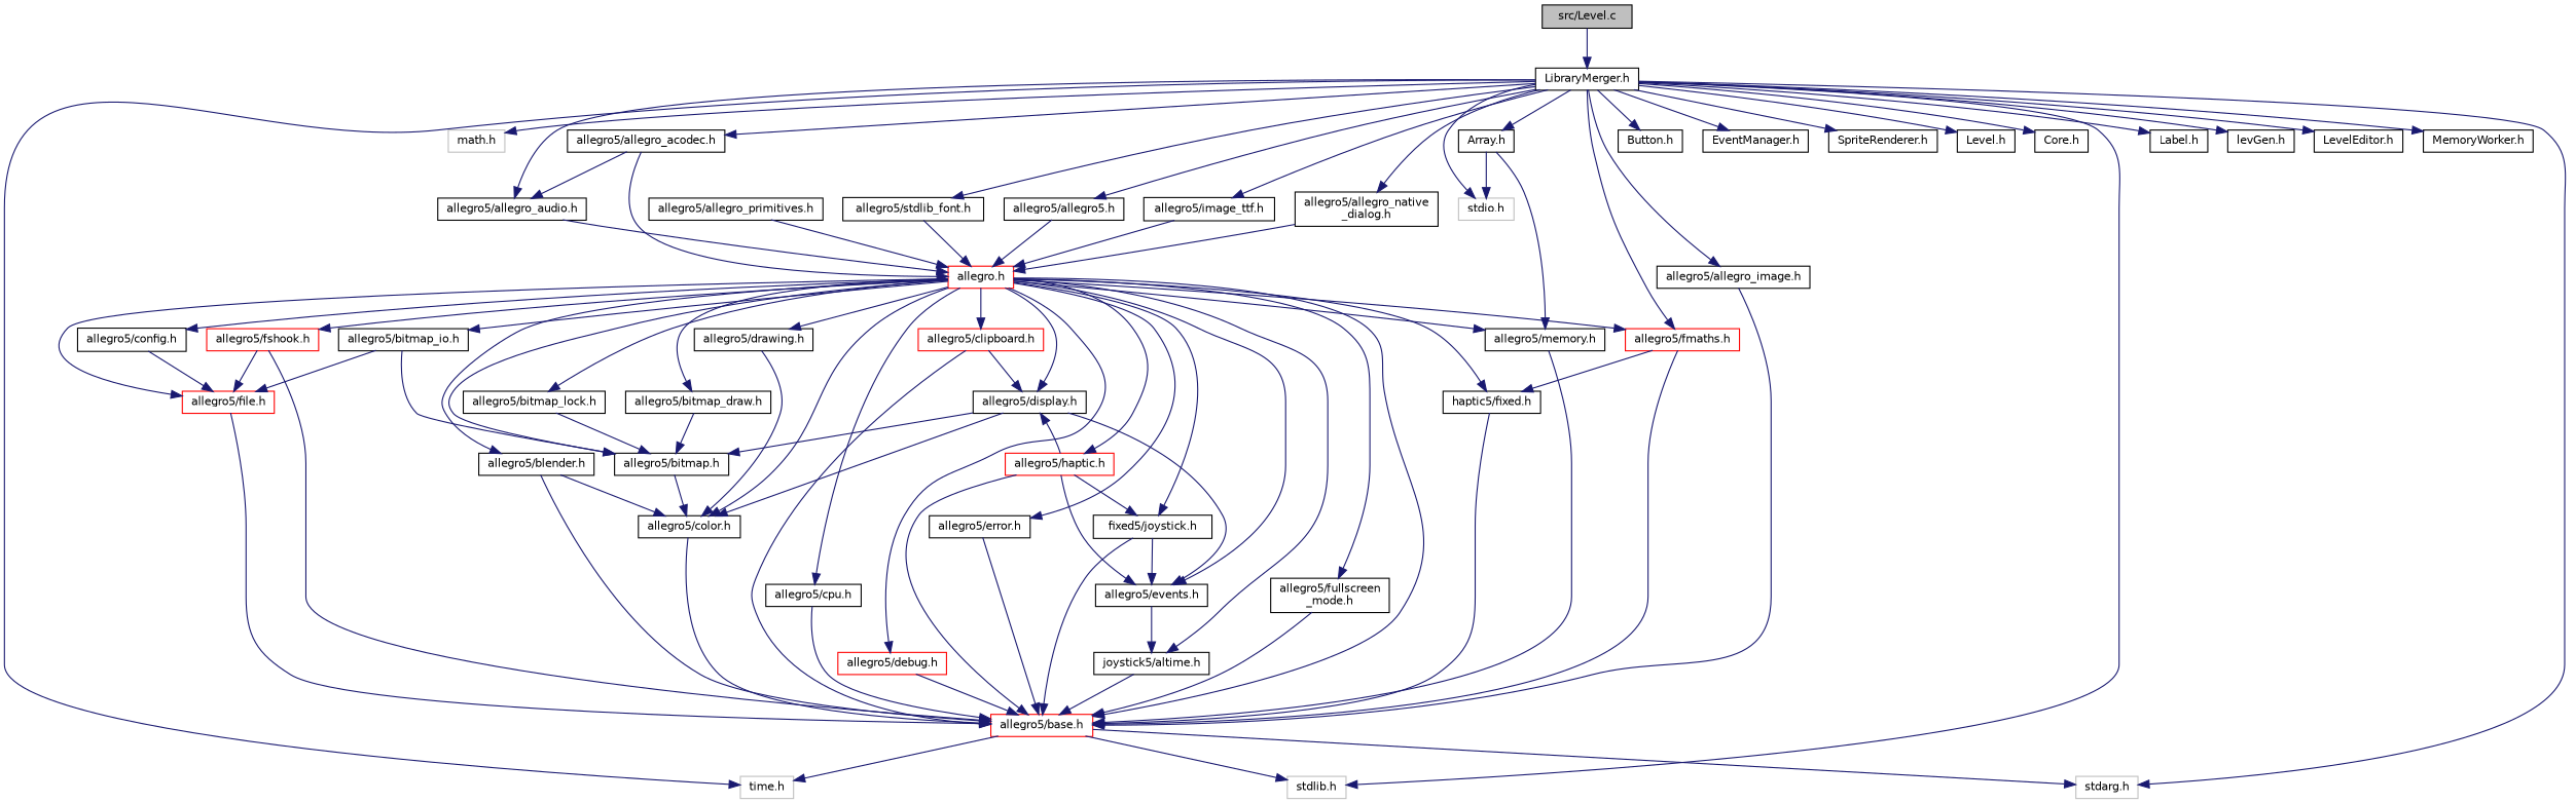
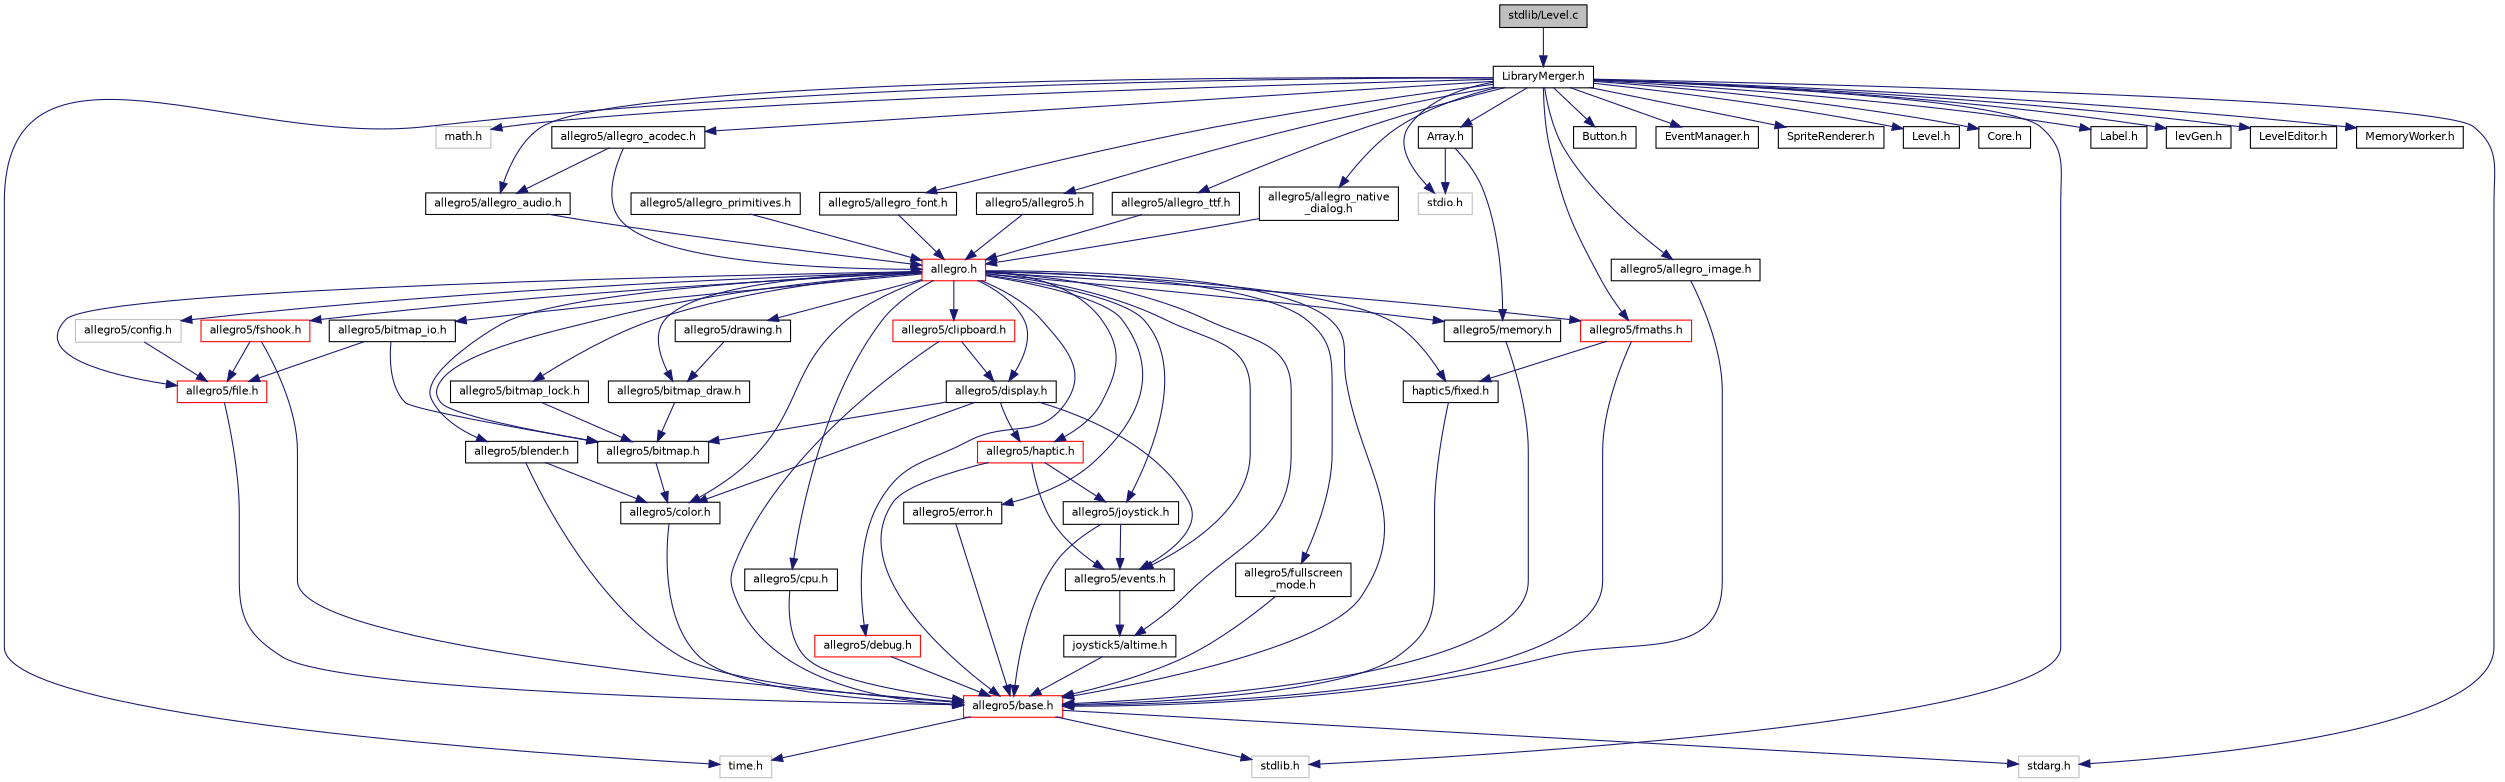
  digraph {
    node [color=black fillcolor=white fontname=Helvetica fontsize=10 shape=record style=filled]
    edge [color=midnightblue fontname=Helvetica fontsize=10 labelfontname=Helvetica labelfontsize=10 style=solid]
-   n1 [fillcolor=grey75 fontcolor=black height=0.2 label="src/Level.c" width=0.4]
+   n1 [fillcolor=grey75 fontcolor=black height=0.2 label="stdlib/Level.c" width=0.4]
    n2 [height=0.2 label="LibraryMerger.h" width=0.4]
    n3 [color=grey75 height=0.2 label="stdio.h" width=0.4]
    n4 [color=grey75 height=0.2 label="math.h" width=0.4]
    n5 [color=grey75 height=0.2 label="time.h" width=0.4]
    n6 [color=grey75 height=0.2 label="stdlib.h" width=0.4]
    n7 [color=grey75 height=0.2 label="stdarg.h" width=0.4]
    n8 [height=0.2 label="allegro5/allegro5.h" width=0.4]
-   n9 [height=0.2 label="allegro5/stdlib_font.h" width=0.4]
+   n9 [height=0.2 label="allegro5/allegro_font.h" width=0.4]
    n10 [height=0.2 label="allegro5/allegro_image.h" width=0.4]
-   n11 [height=0.2 label="allegro5/image_ttf.h" width=0.4]
+   n11 [height=0.2 label="allegro5/allegro_ttf.h" width=0.4]
    n12 [height=0.2 label="allegro5/allegro_native\l_dialog.h" width=0.4]
    n13 [height=0.2 label="allegro5/allegro_audio.h" width=0.4]
    n14 [height=0.2 label="allegro5/allegro_acodec.h" width=0.4]
    n15 [height=0.2 label="Button.h" width=0.4]
    n16 [height=0.2 label="EventManager.h" width=0.4]
    n17 [height=0.2 label="SpriteRenderer.h" width=0.4]
    n18 [height=0.2 label="Level.h" width=0.4]
    n19 [height=0.2 label="Core.h" width=0.4]
    n20 [height=0.2 label="Array.h" width=0.4]
    n21 [height=0.2 label="Label.h" width=0.4]
    n22 [height=0.2 label="levGen.h" width=0.4]
    n23 [height=0.2 label="LevelEditor.h" width=0.4]
    n24 [height=0.2 label="MemoryWorker.h" width=0.4]
    n25 [color=red height=0.2 label="allegro5/fmaths.h" width=0.4]
    n26 [color=red height=0.2 label="allegro.h" width=0.4]
    n27 [height=0.2 label="allegro5/allegro_primitives.h" width=0.4]
    n28 [color=red height=0.2 label="allegro5/base.h" width=0.4]
    n29 [height=0.2 label="allegro5/memory.h" width=0.4]
    n30 [height=0.2 label="joystick5/altime.h" width=0.4]
    n31 [height=0.2 label="allegro5/bitmap.h" width=0.4]
    n32 [height=0.2 label="allegro5/color.h" width=0.4]
    n33 [height=0.2 label="allegro5/bitmap_draw.h" width=0.4]
    n34 [height=0.2 label="allegro5/bitmap_io.h" width=0.4]
    n35 [color=red height=0.2 label="allegro5/file.h" width=0.4]
    n36 [height=0.2 label="allegro5/bitmap_lock.h" width=0.4]
    n37 [height=0.2 label="allegro5/blender.h" width=0.4]
    n38 [color=red height=0.2 label="allegro5/clipboard.h" width=0.4]
    n39 [height=0.2 label="allegro5/display.h" width=0.4]
    n40 [height=0.2 label="allegro5/events.h" width=0.4]
-   n41 [height=0.2 label="allegro5/config.h" width=0.4]
+   n41 [color=grey75 height=0.2 label="allegro5/config.h" width=0.4]
    n42 [height=0.2 label="allegro5/cpu.h" width=0.4]
    n43 [color=red height=0.2 label="allegro5/debug.h" width=0.4]
    n44 [height=0.2 label="allegro5/drawing.h" width=0.4]
    n45 [height=0.2 label="allegro5/error.h" width=0.4]
    n46 [height=0.2 label="haptic5/fixed.h" width=0.4]
    n47 [color=red height=0.2 label="allegro5/fshook.h" width=0.4]
    n48 [height=0.2 label="allegro5/fullscreen\l_mode.h" width=0.4]
    n49 [color=red height=0.2 label="allegro5/haptic.h" width=0.4]
-   n50 [height=0.2 label="fixed5/joystick.h" width=0.4]
+   n50 [height=0.2 label="allegro5/joystick.h" width=0.4]
    n1 -> n2
    n2 -> n3
    n2 -> n4
    n2 -> n5
    n2 -> n6
    n2 -> n7
    n2 -> n8
    n2 -> n9
    n2 -> n10
    n2 -> n11
    n2 -> n12
    n2 -> n13
    n2 -> n14
    n2 -> n15
    n2 -> n16
    n2 -> n17
    n2 -> n18
    n2 -> n19
    n2 -> n20
    n2 -> n21
    n2 -> n22
    n2 -> n23
    n2 -> n24
    n2 -> n25
    n8 -> n26
    n9 -> n26
    n10 -> n28
    n11 -> n26
    n12 -> n26
    n13 -> n26
    n14 -> n13
    n14 -> n26
    n20 -> n3
    n20 -> n29
    n25 -> n28
    n25 -> n46
    n26 -> n25
    n26 -> n28
    n26 -> n29
    n26 -> n30
    n26 -> n31
    n26 -> n32
    n26 -> n33
    n26 -> n34
    n26 -> n35
    n26 -> n36
    n26 -> n37
    n26 -> n38
    n26 -> n39
    n26 -> n40
    n26 -> n41
    n26 -> n42
    n26 -> n43
    n26 -> n44
    n26 -> n45
    n26 -> n46
    n26 -> n47
    n26 -> n48
    n26 -> n49
    n26 -> n50
    n27 -> n26
    n28 -> n5
    n28 -> n6
    n28 -> n7
    n29 -> n28
    n30 -> n28
    n31 -> n32
    n32 -> n28
    n33 -> n31
    n34 -> n31
    n34 -> n35
    n35 -> n28
    n36 -> n31
    n37 -> n28
    n37 -> n32
    n38 -> n28
    n38 -> n39
    n39 -> n31
    n39 -> n32
    n39 -> n40
    n40 -> n30
    n41 -> n35
    n42 -> n28
    n43 -> n28
-   n44 -> n32
+   n44 -> n33
    n45 -> n28
    n46 -> n28
    n47 -> n28
    n47 -> n35
    n48 -> n28
    n49 -> n28
-   n49 -> n39
+   n39 -> n49
    n49 -> n40
    n49 -> n50
    n50 -> n28
    n50 -> n40
  }
